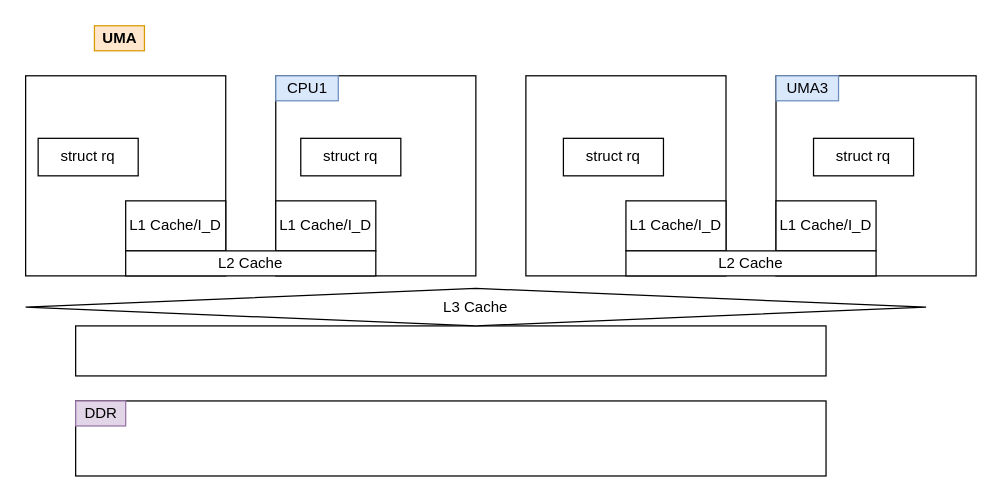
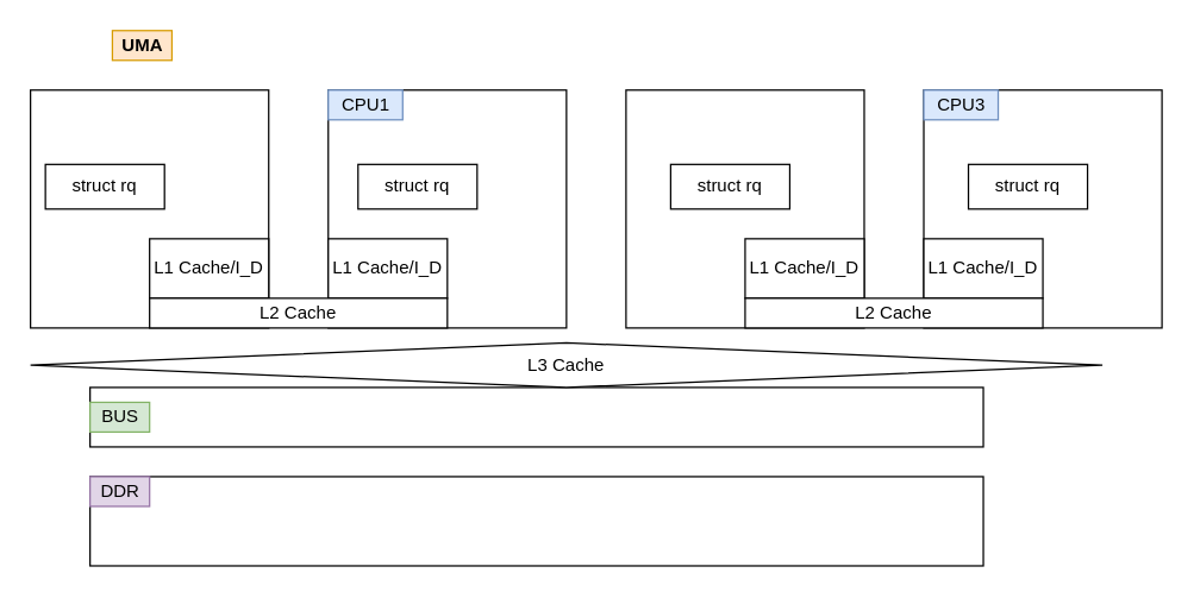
  <mxCell id="0" />
  <mxCell id="1" parent="0" />
  <mxCell id="2" value="" style="whiteSpace=wrap;html=1;" parent="1" vertex="1"><mxGeometry x="20" y="60" width="160" height="160" as="geometry" /></mxCell>
  <mxCell id="3" value="" style="whiteSpace=wrap;html=1;" parent="1" vertex="1"><mxGeometry x="220" y="60" width="160" height="160" as="geometry" /></mxCell>
  <mxCell id="4" value="" style="whiteSpace=wrap;html=1;" parent="1" vertex="1"><mxGeometry x="420" y="60" width="160" height="160" as="geometry" /></mxCell>
  <mxCell id="5" value="" style="whiteSpace=wrap;html=1;" parent="1" vertex="1"><mxGeometry x="620" y="60" width="160" height="160" as="geometry" /></mxCell>
  <mxCell id="6" value="" style="rounded=0;whiteSpace=wrap;html=1;" parent="1" vertex="1"><mxGeometry x="60" y="260" width="600" height="40" as="geometry" /></mxCell>
  <mxCell id="7" value="CPU1" style="text;html=1;align=center;verticalAlign=middle;resizable=0;points=[];autosize=1;fillColor=#dae8fc;strokeColor=#6c8ebf;" parent="1" vertex="1"><mxGeometry x="220" y="60" width="50" height="20" as="geometry" /></mxCell>
- <mxCell id="8" value="UMA3" style="text;html=1;align=center;verticalAlign=middle;resizable=0;points=[];autosize=1;fillColor=#dae8fc;strokeColor=#6c8ebf;" parent="1" vertex="1"><mxGeometry x="620" y="60" width="50" height="20" as="geometry" /></mxCell>
+ <mxCell id="8" value="CPU3" style="text;html=1;align=center;verticalAlign=middle;resizable=0;points=[];autosize=1;fillColor=#dae8fc;strokeColor=#6c8ebf;" parent="1" vertex="1"><mxGeometry x="620" y="60" width="50" height="20" as="geometry" /></mxCell>
+ <mxCell id="9" value="BUS" style="text;html=1;align=center;verticalAlign=middle;resizable=0;points=[];autosize=1;fillColor=#d5e8d4;strokeColor=#82b366;" parent="1" vertex="1"><mxGeometry x="60" y="270" width="40" height="20" as="geometry" /></mxCell>
  <mxCell id="10" value="" style="whiteSpace=wrap;html=1;" parent="1" vertex="1"><mxGeometry x="60" y="320" width="600" height="60" as="geometry" /></mxCell>
  <mxCell id="11" value="&lt;b&gt;UMA&lt;/b&gt;" style="text;html=1;align=center;verticalAlign=middle;resizable=0;points=[];autosize=1;fillColor=#ffe6cc;strokeColor=#d79b00;" parent="1" vertex="1"><mxGeometry x="75" y="20" width="40" height="20" as="geometry" /></mxCell>
  <mxCell id="12" value="DDR" style="text;html=1;align=center;verticalAlign=middle;resizable=0;points=[];autosize=1;fillColor=#e1d5e7;strokeColor=#9673a6;" parent="1" vertex="1"><mxGeometry x="60" y="320" width="40" height="20" as="geometry" /></mxCell>
  <mxCell id="13" value="L1 Cache/I_D" style="rounded=0;whiteSpace=wrap;html=1;" parent="1" vertex="1"><mxGeometry x="100" y="160" width="80" height="40" as="geometry" /></mxCell>
  <mxCell id="14" value="L1 Cache/I_D" style="rounded=0;whiteSpace=wrap;html=1;" parent="1" vertex="1"><mxGeometry x="220" y="160" width="80" height="40" as="geometry" /></mxCell>
  <mxCell id="15" value="L1 Cache/I_D" style="rounded=0;whiteSpace=wrap;html=1;" parent="1" vertex="1"><mxGeometry x="500" y="160" width="80" height="40" as="geometry" /></mxCell>
  <mxCell id="16" value="L1 Cache/I_D" style="rounded=0;whiteSpace=wrap;html=1;" parent="1" vertex="1"><mxGeometry x="620" y="160" width="80" height="40" as="geometry" /></mxCell>
  <mxCell id="17" value="L2 Cache" style="rounded=0;whiteSpace=wrap;html=1;" parent="1" vertex="1"><mxGeometry x="100" y="200" width="200" height="20" as="geometry" /></mxCell>
  <mxCell id="18" value="L2 Cache" style="rounded=0;whiteSpace=wrap;html=1;" parent="1" vertex="1"><mxGeometry x="500" y="200" width="200" height="20" as="geometry" /></mxCell>
  <mxCell id="19" value="L3 Cache" style="rhombus;whiteSpace=wrap;html=1;" parent="1" vertex="1"><mxGeometry x="20" y="230" width="720" height="30" as="geometry" /></mxCell>
  <mxCell id="20" value="struct rq" style="rounded=0;whiteSpace=wrap;html=1;" parent="1" vertex="1"><mxGeometry x="30" y="110" width="80" height="30" as="geometry" /></mxCell>
  <mxCell id="21" value="struct rq" style="rounded=0;whiteSpace=wrap;html=1;" vertex="1" parent="1"><mxGeometry x="240" y="110" width="80" height="30" as="geometry" /></mxCell>
  <mxCell id="22" value="struct rq" style="rounded=0;whiteSpace=wrap;html=1;" vertex="1" parent="1"><mxGeometry x="450" y="110" width="80" height="30" as="geometry" /></mxCell>
  <mxCell id="23" value="struct rq" style="rounded=0;whiteSpace=wrap;html=1;" vertex="1" parent="1"><mxGeometry x="650" y="110" width="80" height="30" as="geometry" /></mxCell>
